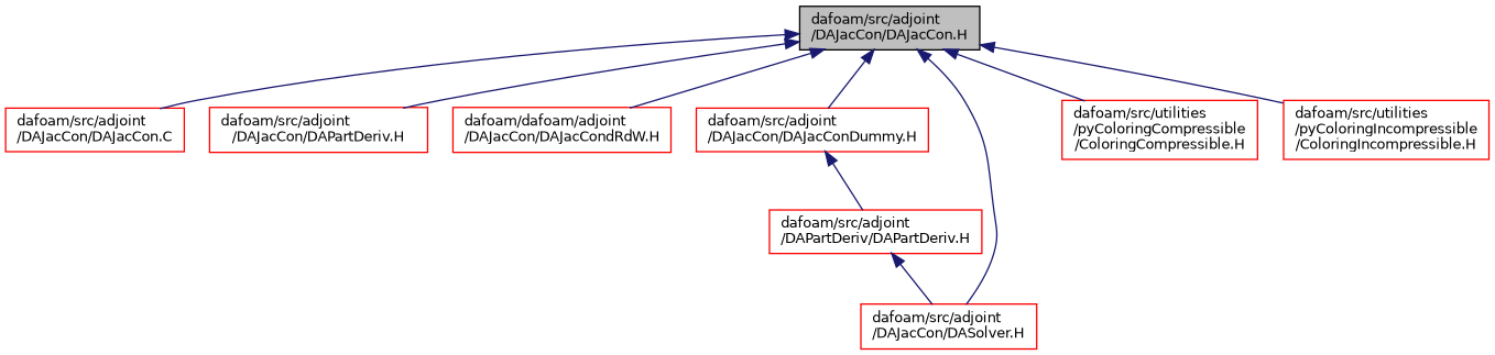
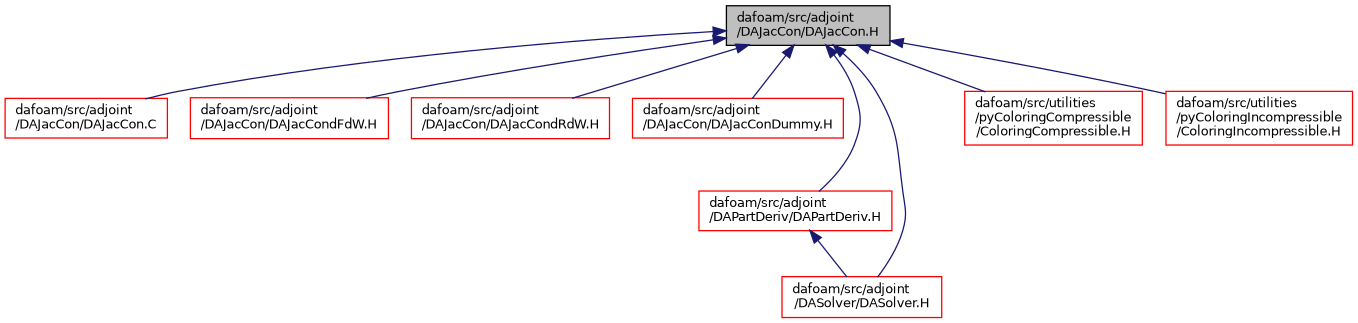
  digraph {
    node [color=red fontname=Helvetica fontsize=10 shape=record]
    edge [color=midnightblue dir=back fontname=Helvetica fontsize=10 labelfontname=Helvetica labelfontsize=10 style=solid]
    n1 [color=black fillcolor=grey75 fontcolor=black height=0.2 label="dafoam/src/adjoint\l/DAJacCon/DAJacCon.H" style=filled width=0.4]
    n2 [height=0.2 label="dafoam/src/adjoint\l/DAJacCon/DAJacCon.C" width=0.4]
-   n3 [height=0.2 label="dafoam/src/adjoint\l/DAJacCon/DAPartDeriv.H" width=0.4]
-   n4 [height=0.2 label="dafoam/dafoam/adjoint\l/DAJacCon/DAJacCondRdW.H" width=0.4]
+   n3 [height=0.2 label="dafoam/src/adjoint\l/DAJacCon/DAJacCondFdW.H" width=0.4]
+   n4 [height=0.2 label="dafoam/src/adjoint\l/DAJacCon/DAJacCondRdW.H" width=0.4]
    n5 [height=0.2 label="dafoam/src/adjoint\l/DAJacCon/DAJacConDummy.H" width=0.4]
    n6 [height=0.2 label="dafoam/src/adjoint\l/DAPartDeriv/DAPartDeriv.H" width=0.4]
-   n7 [height=0.2 label="dafoam/src/adjoint\l/DAJacCon/DASolver.H" width=0.4]
+   n7 [height=0.2 label="dafoam/src/adjoint\l/DASolver/DASolver.H" width=0.4]
    n8 [height=0.2 label="dafoam/src/utilities\l/pyColoringCompressible\l/ColoringCompressible.H" width=0.4]
    n9 [height=0.2 label="dafoam/src/utilities\l/pyColoringIncompressible\l/ColoringIncompressible.H" width=0.4]
    n1 -> n2
    n1 -> n3
    n1 -> n4
    n1 -> n5
-   n5 -> n6
+   n1 -> n6
    n1 -> n7
    n1 -> n8
    n1 -> n9
    n6 -> n7
  }
